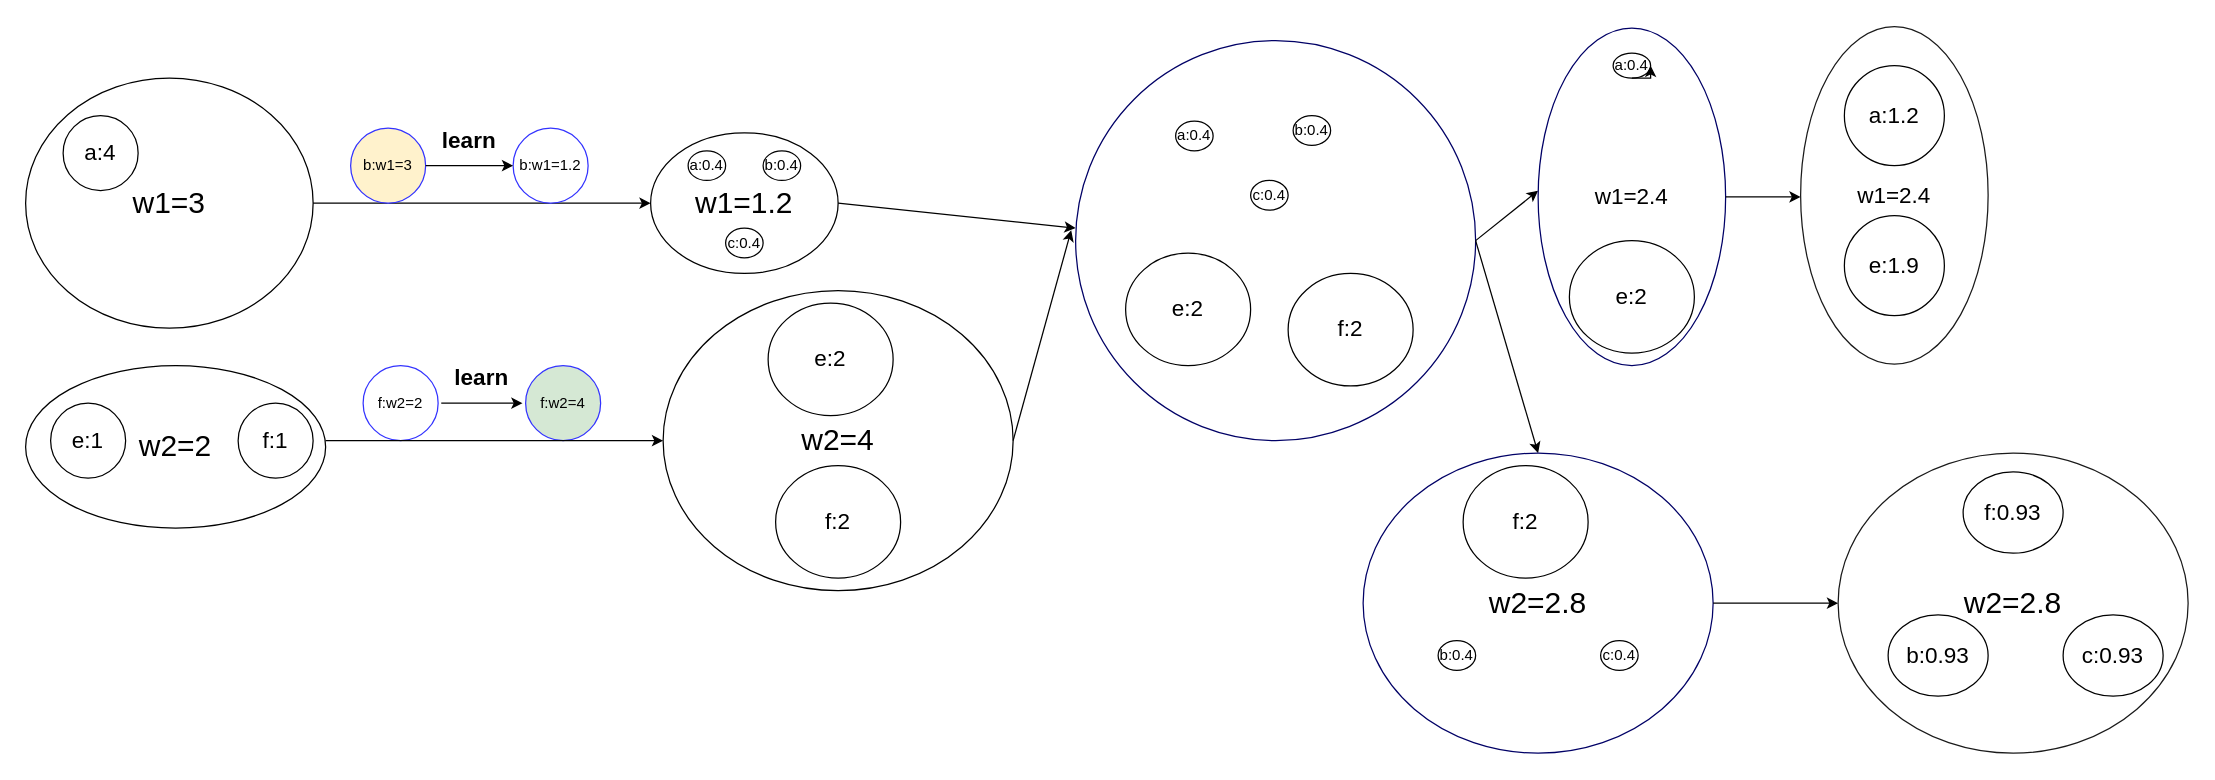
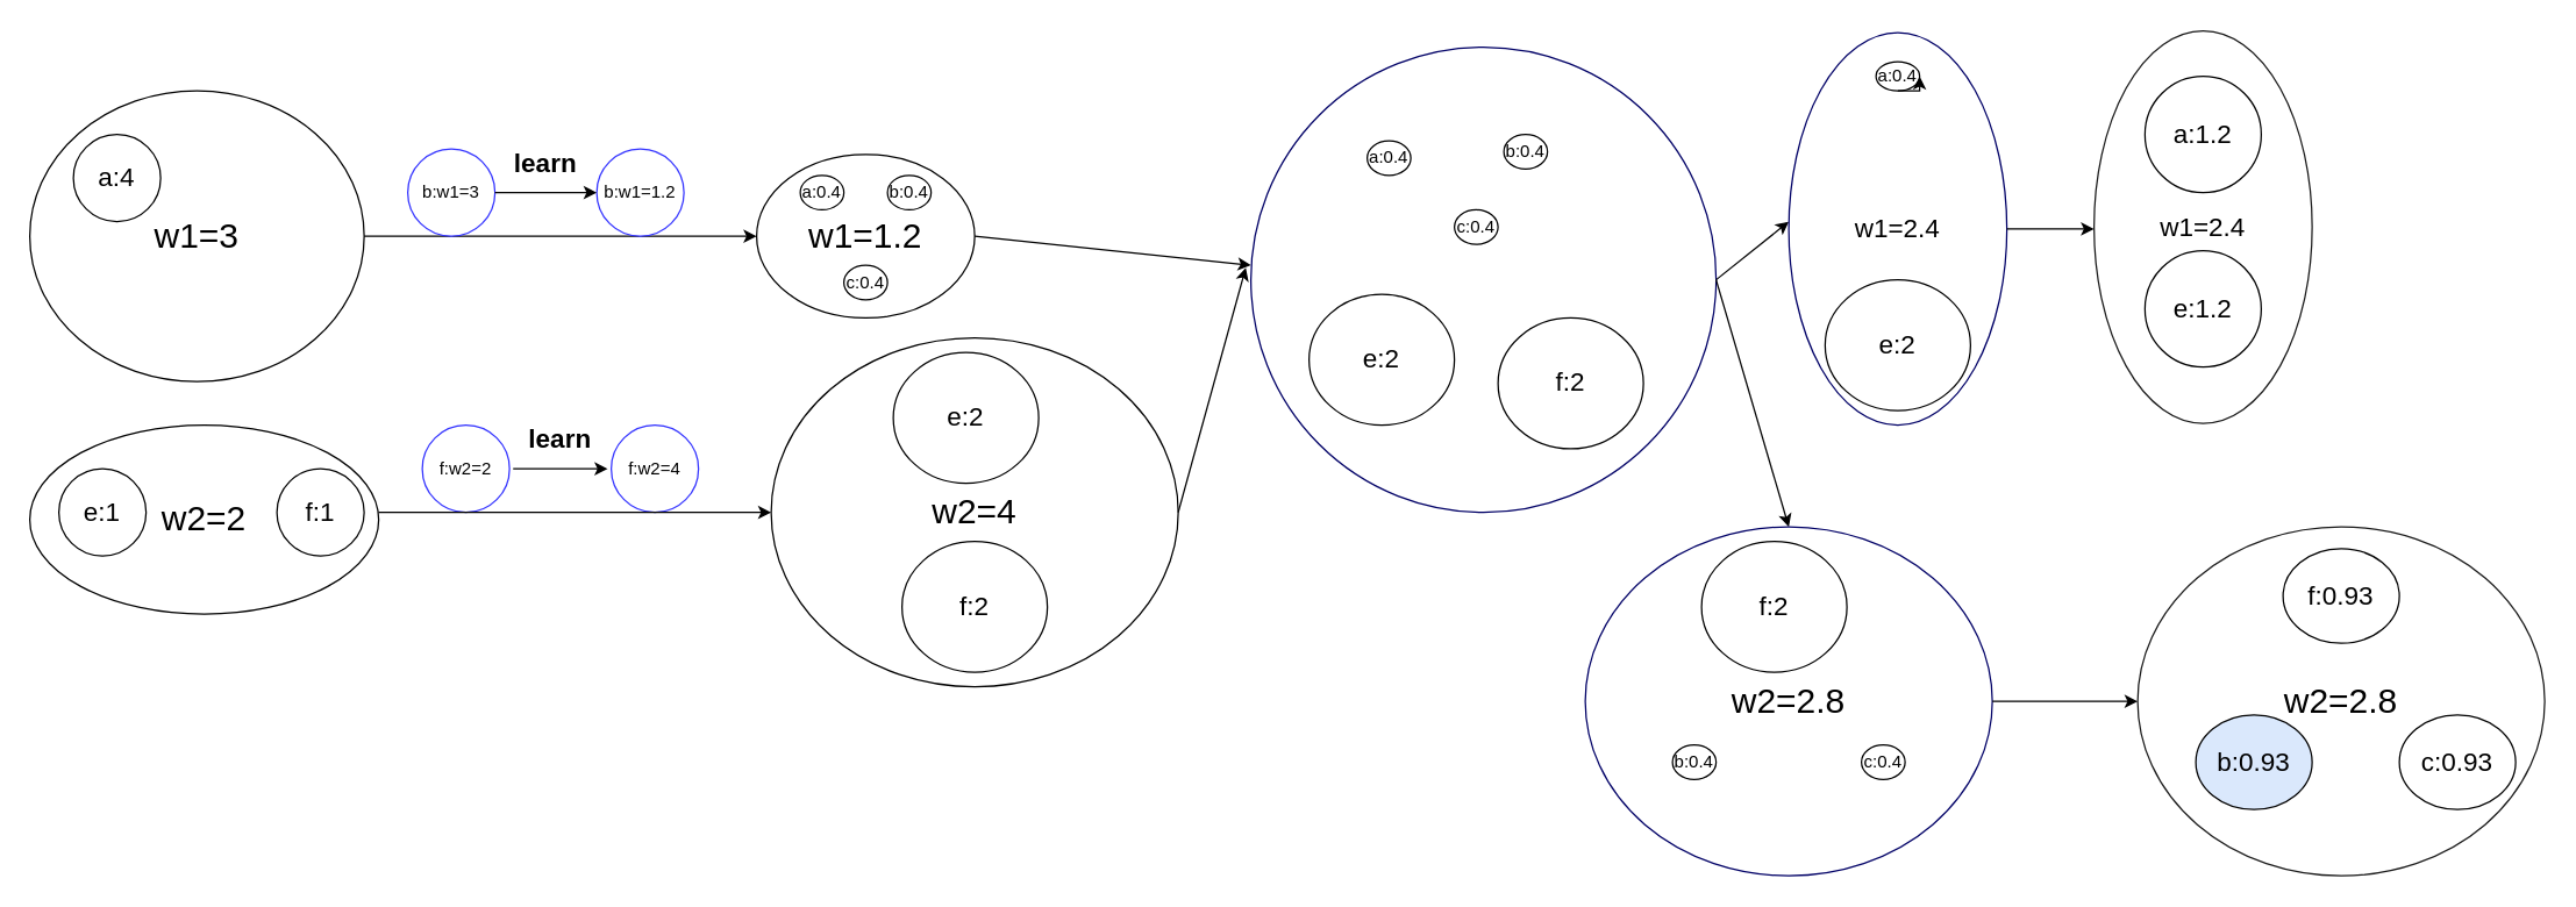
  <mxCell id="0" />
  <mxCell id="1" parent="0" />
  <mxCell id="2" value="&lt;font style=&quot;font-size: 24px&quot;&gt;w1=3&lt;/font&gt;" style="ellipse;whiteSpace=wrap;html=1;" vertex="1" parent="1"><mxGeometry x="20" y="62" width="230" height="200" as="geometry" /></mxCell>
  <mxCell id="3" value="&lt;span style=&quot;font-size: 24px&quot;&gt;w2=2&lt;/span&gt;" style="ellipse;whiteSpace=wrap;html=1;" vertex="1" parent="1"><mxGeometry x="20" y="292" width="240" height="130" as="geometry" /></mxCell>
  <mxCell id="4" value="&lt;font style=&quot;font-size: 18px&quot;&gt;a:4&lt;/font&gt;" style="ellipse;whiteSpace=wrap;html=1;" vertex="1" parent="1"><mxGeometry x="50" y="92" width="60" height="60" as="geometry" /></mxCell>
  <mxCell id="5" value="&lt;font style=&quot;font-size: 18px&quot;&gt;e:1&lt;/font&gt;" style="ellipse;whiteSpace=wrap;html=1;" vertex="1" parent="1"><mxGeometry x="40" y="322" width="60" height="60" as="geometry" /></mxCell>
  <mxCell id="6" value="&lt;font style=&quot;font-size: 18px&quot;&gt;f:1&lt;/font&gt;" style="ellipse;whiteSpace=wrap;html=1;" vertex="1" parent="1"><mxGeometry x="190" y="322" width="60" height="60" as="geometry" /></mxCell>
  <mxCell id="7" value="" style="endArrow=classic;html=1;exitX=1;exitY=0.5;exitDx=0;exitDy=0;" edge="1" parent="1" source="2"><mxGeometry width="50" height="50" relative="1" as="geometry"><mxPoint x="490" y="322" as="sourcePoint" /><mxPoint x="520" y="162" as="targetPoint" /></mxGeometry></mxCell>
- <mxCell id="8" value="&lt;font style=&quot;font-size: 12px&quot;&gt;b:w1=3&lt;/font&gt;" style="ellipse;whiteSpace=wrap;html=1;strokeColor=#3333FF;fillColor=#fff2cc;" vertex="1" parent="1"><mxGeometry x="280" y="102" width="60" height="60" as="geometry" /></mxCell>
+ <mxCell id="8" value="&lt;font style=&quot;font-size: 12px&quot;&gt;b:w1=3&lt;/font&gt;" style="ellipse;whiteSpace=wrap;html=1;strokeColor=#3333FF;" vertex="1" parent="1"><mxGeometry x="280" y="102" width="60" height="60" as="geometry" /></mxCell>
  <mxCell id="9" value="&lt;font style=&quot;font-size: 12px&quot;&gt;b:w1=1.2&lt;/font&gt;" style="ellipse;whiteSpace=wrap;html=1;strokeColor=#3333FF;" vertex="1" parent="1"><mxGeometry x="410" y="102" width="60" height="60" as="geometry" /></mxCell>
  <mxCell id="10" value="" style="endArrow=classic;html=1;exitX=1;exitY=0.5;exitDx=0;exitDy=0;entryX=0;entryY=0.5;entryDx=0;entryDy=0;" edge="1" parent="1" source="8" target="9"><mxGeometry width="50" height="50" relative="1" as="geometry"><mxPoint x="490" y="322" as="sourcePoint" /><mxPoint x="540" y="272" as="targetPoint" /></mxGeometry></mxCell>
  <mxCell id="11" value="&lt;font style=&quot;font-size: 18px&quot;&gt;&lt;b&gt;learn&lt;/b&gt;&lt;/font&gt;" style="text;html=1;strokeColor=none;fillColor=none;align=center;verticalAlign=middle;whiteSpace=wrap;rounded=0;" vertex="1" parent="1"><mxGeometry x="310" y="92" width="130" height="40" as="geometry" /></mxCell>
  <mxCell id="12" value="&lt;font style=&quot;font-size: 24px&quot;&gt;w1=1.2&lt;/font&gt;" style="ellipse;whiteSpace=wrap;html=1;" vertex="1" parent="1"><mxGeometry x="520" y="105.75" width="150" height="112.5" as="geometry" /></mxCell>
  <mxCell id="13" value="&lt;font style=&quot;font-size: 12px&quot;&gt;a:0.4&lt;/font&gt;" style="ellipse;whiteSpace=wrap;html=1;" vertex="1" parent="1"><mxGeometry x="550" y="120.13" width="30" height="23.75" as="geometry" /></mxCell>
  <mxCell id="14" value="&lt;font style=&quot;font-size: 12px&quot;&gt;b:0.4&lt;/font&gt;" style="ellipse;whiteSpace=wrap;html=1;" vertex="1" parent="1"><mxGeometry x="610" y="120.13" width="30" height="23.75" as="geometry" /></mxCell>
  <mxCell id="15" value="&lt;font style=&quot;font-size: 12px&quot;&gt;c:0.4&lt;/font&gt;" style="ellipse;whiteSpace=wrap;html=1;" vertex="1" parent="1"><mxGeometry x="580" y="182" width="30" height="23.75" as="geometry" /></mxCell>
  <mxCell id="16" value="&lt;font style=&quot;font-size: 12px&quot;&gt;f:w2=2&lt;/font&gt;" style="ellipse;whiteSpace=wrap;html=1;strokeColor=#3333FF;" vertex="1" parent="1"><mxGeometry x="290" y="292" width="60" height="60" as="geometry" /></mxCell>
  <mxCell id="17" value="&lt;font style=&quot;font-size: 18px&quot;&gt;&lt;b&gt;learn&lt;/b&gt;&lt;/font&gt;" style="text;html=1;strokeColor=none;fillColor=none;align=center;verticalAlign=middle;whiteSpace=wrap;rounded=0;" vertex="1" parent="1"><mxGeometry x="320" y="282" width="130" height="40" as="geometry" /></mxCell>
- <mxCell id="18" value="&lt;font style=&quot;font-size: 12px&quot;&gt;f:w2=4&lt;/font&gt;" style="ellipse;whiteSpace=wrap;html=1;strokeColor=#3333FF;fillColor=#d5e8d4;" vertex="1" parent="1"><mxGeometry x="420" y="292" width="60" height="60" as="geometry" /></mxCell>
+ <mxCell id="18" value="&lt;font style=&quot;font-size: 12px&quot;&gt;f:w2=4&lt;/font&gt;" style="ellipse;whiteSpace=wrap;html=1;strokeColor=#3333FF;" vertex="1" parent="1"><mxGeometry x="420" y="292" width="60" height="60" as="geometry" /></mxCell>
  <mxCell id="19" value="" style="endArrow=classic;html=1;exitX=1;exitY=0.5;exitDx=0;exitDy=0;" edge="1" parent="1"><mxGeometry width="50" height="50" relative="1" as="geometry"><mxPoint x="260" y="352" as="sourcePoint" /><mxPoint x="530" y="352" as="targetPoint" /></mxGeometry></mxCell>
  <mxCell id="20" value="" style="endArrow=classic;html=1;exitX=0.25;exitY=1;exitDx=0;exitDy=0;entryX=0.75;entryY=1;entryDx=0;entryDy=0;" edge="1" parent="1" source="17" target="17"><mxGeometry width="50" height="50" relative="1" as="geometry"><mxPoint x="400" y="262" as="sourcePoint" /><mxPoint x="450" y="212" as="targetPoint" /></mxGeometry></mxCell>
  <mxCell id="21" value="&lt;font style=&quot;font-size: 24px&quot;&gt;w2=4&lt;/font&gt;" style="ellipse;whiteSpace=wrap;html=1;" vertex="1" parent="1"><mxGeometry x="530" y="232" width="280" height="240" as="geometry" /></mxCell>
  <mxCell id="22" value="&lt;font style=&quot;font-size: 18px&quot;&gt;e:2&lt;/font&gt;" style="ellipse;whiteSpace=wrap;html=1;" vertex="1" parent="1"><mxGeometry x="614" y="242" width="100" height="90" as="geometry" /></mxCell>
  <mxCell id="23" value="&lt;font style=&quot;font-size: 18px&quot;&gt;f:2&lt;/font&gt;" style="ellipse;whiteSpace=wrap;html=1;" vertex="1" parent="1"><mxGeometry x="620" y="372" width="100" height="90" as="geometry" /></mxCell>
  <mxCell id="24" value="" style="endArrow=classic;html=1;exitX=1;exitY=0.5;exitDx=0;exitDy=0;" edge="1" parent="1" source="12"><mxGeometry width="50" height="50" relative="1" as="geometry"><mxPoint x="550" y="222" as="sourcePoint" /><mxPoint x="860" y="182" as="targetPoint" /></mxGeometry></mxCell>
  <mxCell id="25" value="" style="endArrow=classic;html=1;exitX=1;exitY=0.5;exitDx=0;exitDy=0;entryX=-0.011;entryY=0.474;entryDx=0;entryDy=0;entryPerimeter=0;" edge="1" parent="1" source="21" target="26"><mxGeometry width="50" height="50" relative="1" as="geometry"><mxPoint x="550" y="222" as="sourcePoint" /><mxPoint x="860" y="202" as="targetPoint" /></mxGeometry></mxCell>
  <mxCell id="26" value="" style="ellipse;whiteSpace=wrap;html=1;aspect=fixed;strokeColor=#000066;" vertex="1" parent="1"><mxGeometry x="860" y="32" width="320" height="320" as="geometry" /></mxCell>
  <mxCell id="27" value="&lt;font style=&quot;font-size: 12px&quot;&gt;a:0.4&lt;/font&gt;" style="ellipse;whiteSpace=wrap;html=1;" vertex="1" parent="1"><mxGeometry x="940" y="96.38" width="30" height="23.75" as="geometry" /></mxCell>
  <mxCell id="28" value="&lt;font style=&quot;font-size: 12px&quot;&gt;b:0.4&lt;/font&gt;" style="ellipse;whiteSpace=wrap;html=1;" vertex="1" parent="1"><mxGeometry x="1034" y="92" width="30" height="23.75" as="geometry" /></mxCell>
  <mxCell id="29" value="&lt;font style=&quot;font-size: 12px&quot;&gt;c:0.4&lt;/font&gt;" style="ellipse;whiteSpace=wrap;html=1;" vertex="1" parent="1"><mxGeometry x="1000" y="143.88" width="30" height="23.75" as="geometry" /></mxCell>
  <mxCell id="30" value="&lt;font style=&quot;font-size: 18px&quot;&gt;e:2&lt;/font&gt;" style="ellipse;whiteSpace=wrap;html=1;" vertex="1" parent="1"><mxGeometry x="900" y="202" width="100" height="90" as="geometry" /></mxCell>
  <mxCell id="31" value="&lt;font style=&quot;font-size: 18px&quot;&gt;f:2&lt;/font&gt;" style="ellipse;whiteSpace=wrap;html=1;" vertex="1" parent="1"><mxGeometry x="1030" y="218.25" width="100" height="90" as="geometry" /></mxCell>
  <mxCell id="32" value="" style="endArrow=classic;html=1;exitX=1;exitY=0.5;exitDx=0;exitDy=0;" edge="1" parent="1" source="26"><mxGeometry width="50" height="50" relative="1" as="geometry"><mxPoint x="700" y="202" as="sourcePoint" /><mxPoint x="1230" y="152" as="targetPoint" /></mxGeometry></mxCell>
  <mxCell id="33" value="" style="endArrow=classic;html=1;exitX=1;exitY=0.5;exitDx=0;exitDy=0;" edge="1" parent="1" source="26"><mxGeometry width="50" height="50" relative="1" as="geometry"><mxPoint x="700" y="202" as="sourcePoint" /><mxPoint x="1230" y="362" as="targetPoint" /></mxGeometry></mxCell>
  <mxCell id="34" value="&lt;font style=&quot;font-size: 18px&quot;&gt;w1=2.4&lt;/font&gt;" style="ellipse;whiteSpace=wrap;html=1;strokeColor=#000066;" vertex="1" parent="1"><mxGeometry x="1230" y="22" width="150" height="270" as="geometry" /></mxCell>
  <mxCell id="35" value="&lt;font style=&quot;font-size: 12px&quot;&gt;a:0.4&lt;/font&gt;" style="ellipse;whiteSpace=wrap;html=1;" vertex="1" parent="1"><mxGeometry x="1290" y="42" width="30" height="20" as="geometry" /></mxCell>
  <mxCell id="36" value="&lt;font style=&quot;font-size: 18px&quot;&gt;e:2&lt;/font&gt;" style="ellipse;whiteSpace=wrap;html=1;" vertex="1" parent="1"><mxGeometry x="1255" y="192" width="100" height="90" as="geometry" /></mxCell>
  <mxCell id="37" style="edgeStyle=orthogonalEdgeStyle;rounded=0;orthogonalLoop=1;jettySize=auto;html=1;exitX=0.5;exitY=1;exitDx=0;exitDy=0;entryX=1;entryY=0.5;entryDx=0;entryDy=0;" edge="1" parent="1" source="35" target="35"><mxGeometry relative="1" as="geometry" /></mxCell>
  <mxCell id="38" value="&lt;font style=&quot;font-size: 24px&quot;&gt;w2=2.8&lt;/font&gt;" style="ellipse;whiteSpace=wrap;html=1;strokeColor=#000066;" vertex="1" parent="1"><mxGeometry x="1090" y="362" width="280" height="240" as="geometry" /></mxCell>
  <mxCell id="39" value="&lt;font style=&quot;font-size: 18px&quot;&gt;f:2&lt;/font&gt;" style="ellipse;whiteSpace=wrap;html=1;" vertex="1" parent="1"><mxGeometry x="1170" y="372" width="100" height="90" as="geometry" /></mxCell>
  <mxCell id="40" value="&lt;font style=&quot;font-size: 12px&quot;&gt;b:0.4&lt;/font&gt;" style="ellipse;whiteSpace=wrap;html=1;" vertex="1" parent="1"><mxGeometry x="1150" y="512" width="30" height="23.75" as="geometry" /></mxCell>
  <mxCell id="41" value="&lt;font style=&quot;font-size: 12px&quot;&gt;c:0.4&lt;/font&gt;" style="ellipse;whiteSpace=wrap;html=1;" vertex="1" parent="1"><mxGeometry x="1280" y="512" width="30" height="23.75" as="geometry" /></mxCell>
  <mxCell id="42" value="" style="endArrow=classic;html=1;exitX=1;exitY=0.5;exitDx=0;exitDy=0;" edge="1" parent="1" source="34"><mxGeometry width="50" height="50" relative="1" as="geometry"><mxPoint x="1250" y="122" as="sourcePoint" /><mxPoint x="1440" y="157" as="targetPoint" /></mxGeometry></mxCell>
  <mxCell id="43" value="" style="endArrow=classic;html=1;entryX=0;entryY=0.5;entryDx=0;entryDy=0;exitX=1;exitY=0.5;exitDx=0;exitDy=0;" edge="1" parent="1" source="38" target="44"><mxGeometry width="50" height="50" relative="1" as="geometry"><mxPoint x="1400" y="482" as="sourcePoint" /><mxPoint x="1370" y="482" as="targetPoint" /></mxGeometry></mxCell>
  <mxCell id="44" value="&lt;font style=&quot;font-size: 24px&quot;&gt;w2=2.8&lt;/font&gt;" style="ellipse;whiteSpace=wrap;html=1;strokeColor=#1A1A1A;" vertex="1" parent="1"><mxGeometry x="1470" y="362" width="280" height="240" as="geometry" /></mxCell>
  <mxCell id="45" value="&lt;font style=&quot;font-size: 18px&quot;&gt;w1=2.4&lt;/font&gt;" style="ellipse;whiteSpace=wrap;html=1;strokeColor=#1A1A1A;" vertex="1" parent="1"><mxGeometry x="1440" y="20.76" width="150" height="270" as="geometry" /></mxCell>
  <mxCell id="46" value="&lt;font style=&quot;font-size: 18px&quot;&gt;a:1.2&lt;/font&gt;" style="ellipse;whiteSpace=wrap;html=1;" vertex="1" parent="1"><mxGeometry x="1475" y="52" width="80" height="80" as="geometry" /></mxCell>
- <mxCell id="47" value="&lt;font style=&quot;font-size: 18px&quot;&gt;e:1.9&lt;/font&gt;" style="ellipse;whiteSpace=wrap;html=1;" vertex="1" parent="1"><mxGeometry x="1475" y="172" width="80" height="80" as="geometry" /></mxCell>
+ <mxCell id="47" value="&lt;font style=&quot;font-size: 18px&quot;&gt;e:1.2&lt;/font&gt;" style="ellipse;whiteSpace=wrap;html=1;" vertex="1" parent="1"><mxGeometry x="1475" y="172" width="80" height="80" as="geometry" /></mxCell>
  <mxCell id="48" value="&lt;font style=&quot;font-size: 18px&quot;&gt;f:0.93&lt;/font&gt;" style="ellipse;whiteSpace=wrap;html=1;" vertex="1" parent="1"><mxGeometry x="1570" y="377" width="80" height="65" as="geometry" /></mxCell>
- <mxCell id="49" value="&lt;font style=&quot;font-size: 18px&quot;&gt;b:0.93&lt;/font&gt;" style="ellipse;whiteSpace=wrap;html=1;" vertex="1" parent="1"><mxGeometry x="1510" y="491.38" width="80" height="65" as="geometry" /></mxCell>
+ <mxCell id="49" value="&lt;font style=&quot;font-size: 18px&quot;&gt;b:0.93&lt;/font&gt;" style="ellipse;whiteSpace=wrap;html=1;fillColor=#dae8fc;" vertex="1" parent="1"><mxGeometry x="1510" y="491.38" width="80" height="65" as="geometry" /></mxCell>
  <mxCell id="50" value="&lt;font style=&quot;font-size: 18px&quot;&gt;c:0.93&lt;/font&gt;" style="ellipse;whiteSpace=wrap;html=1;" vertex="1" parent="1"><mxGeometry x="1650" y="491.38" width="80" height="65" as="geometry" /></mxCell>
